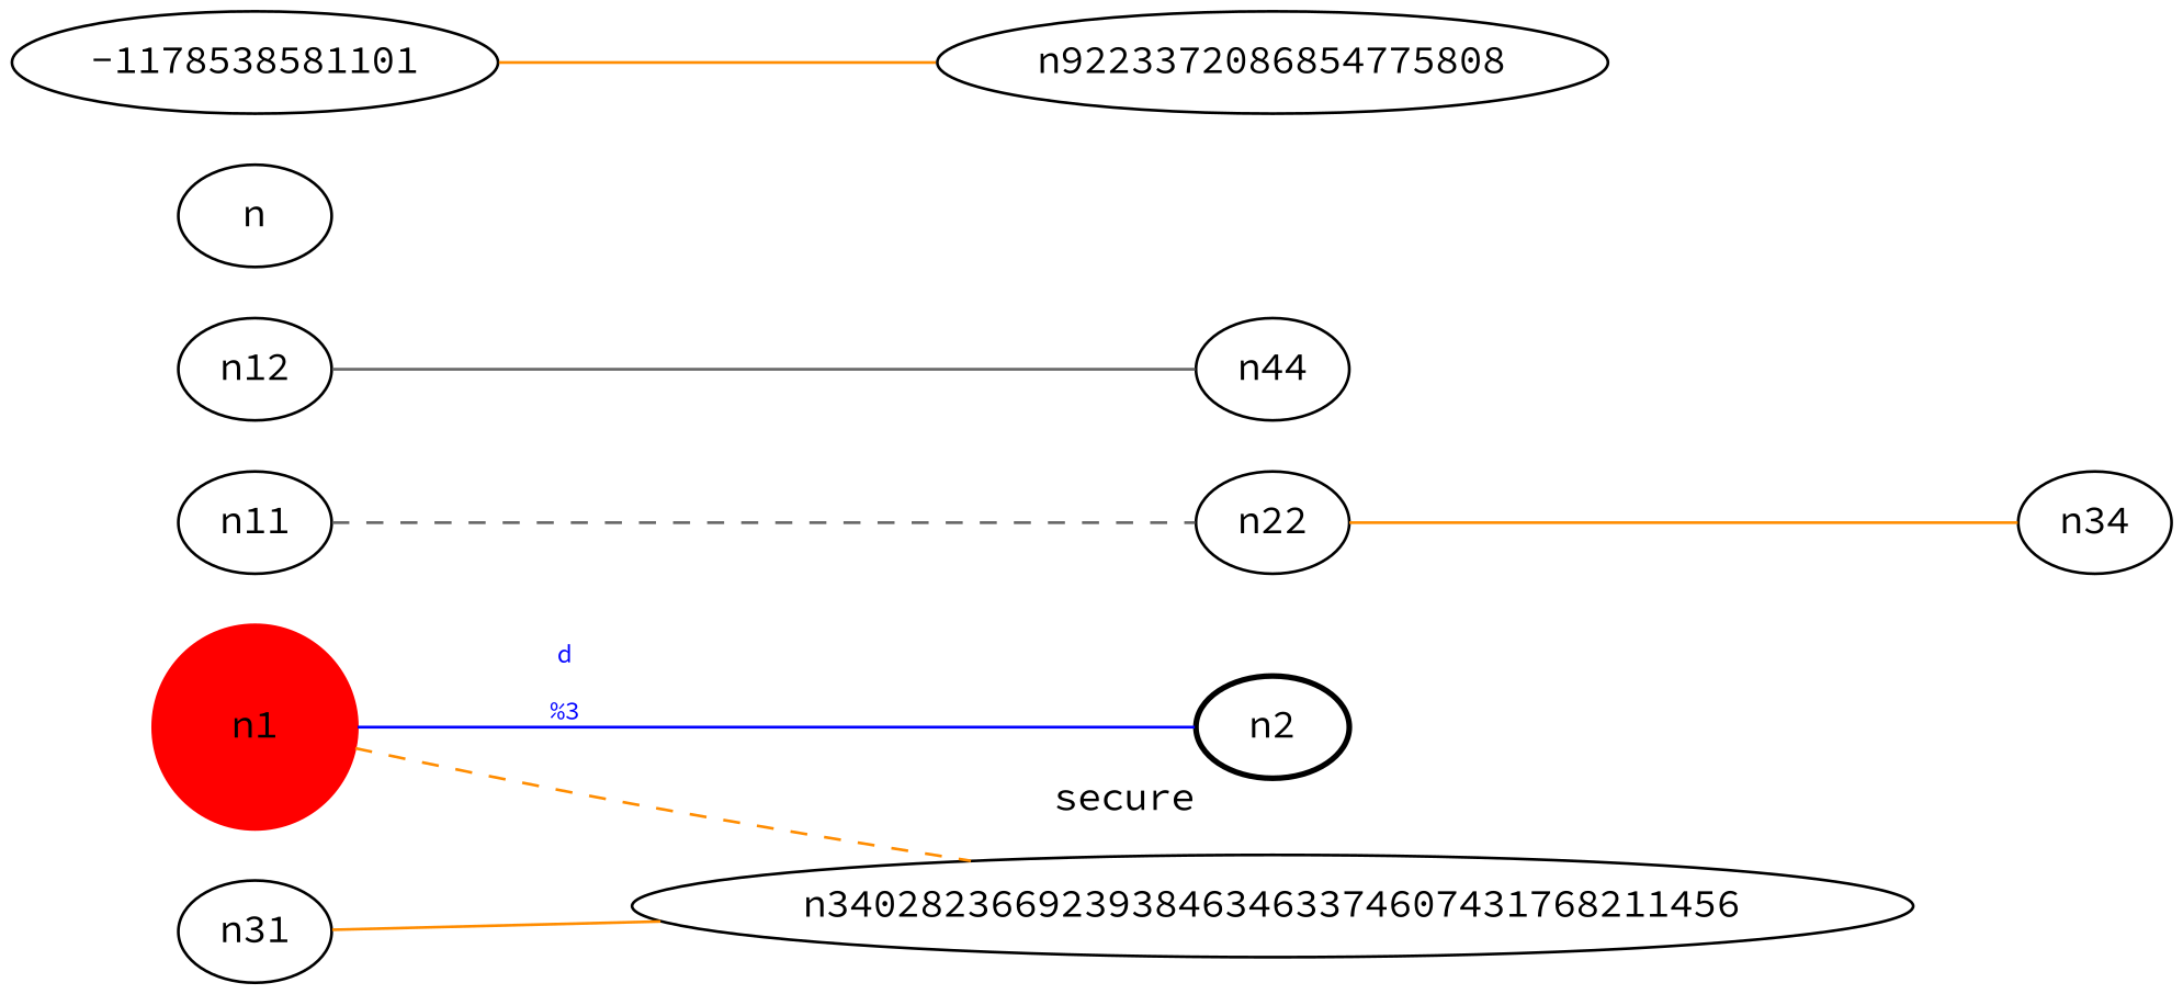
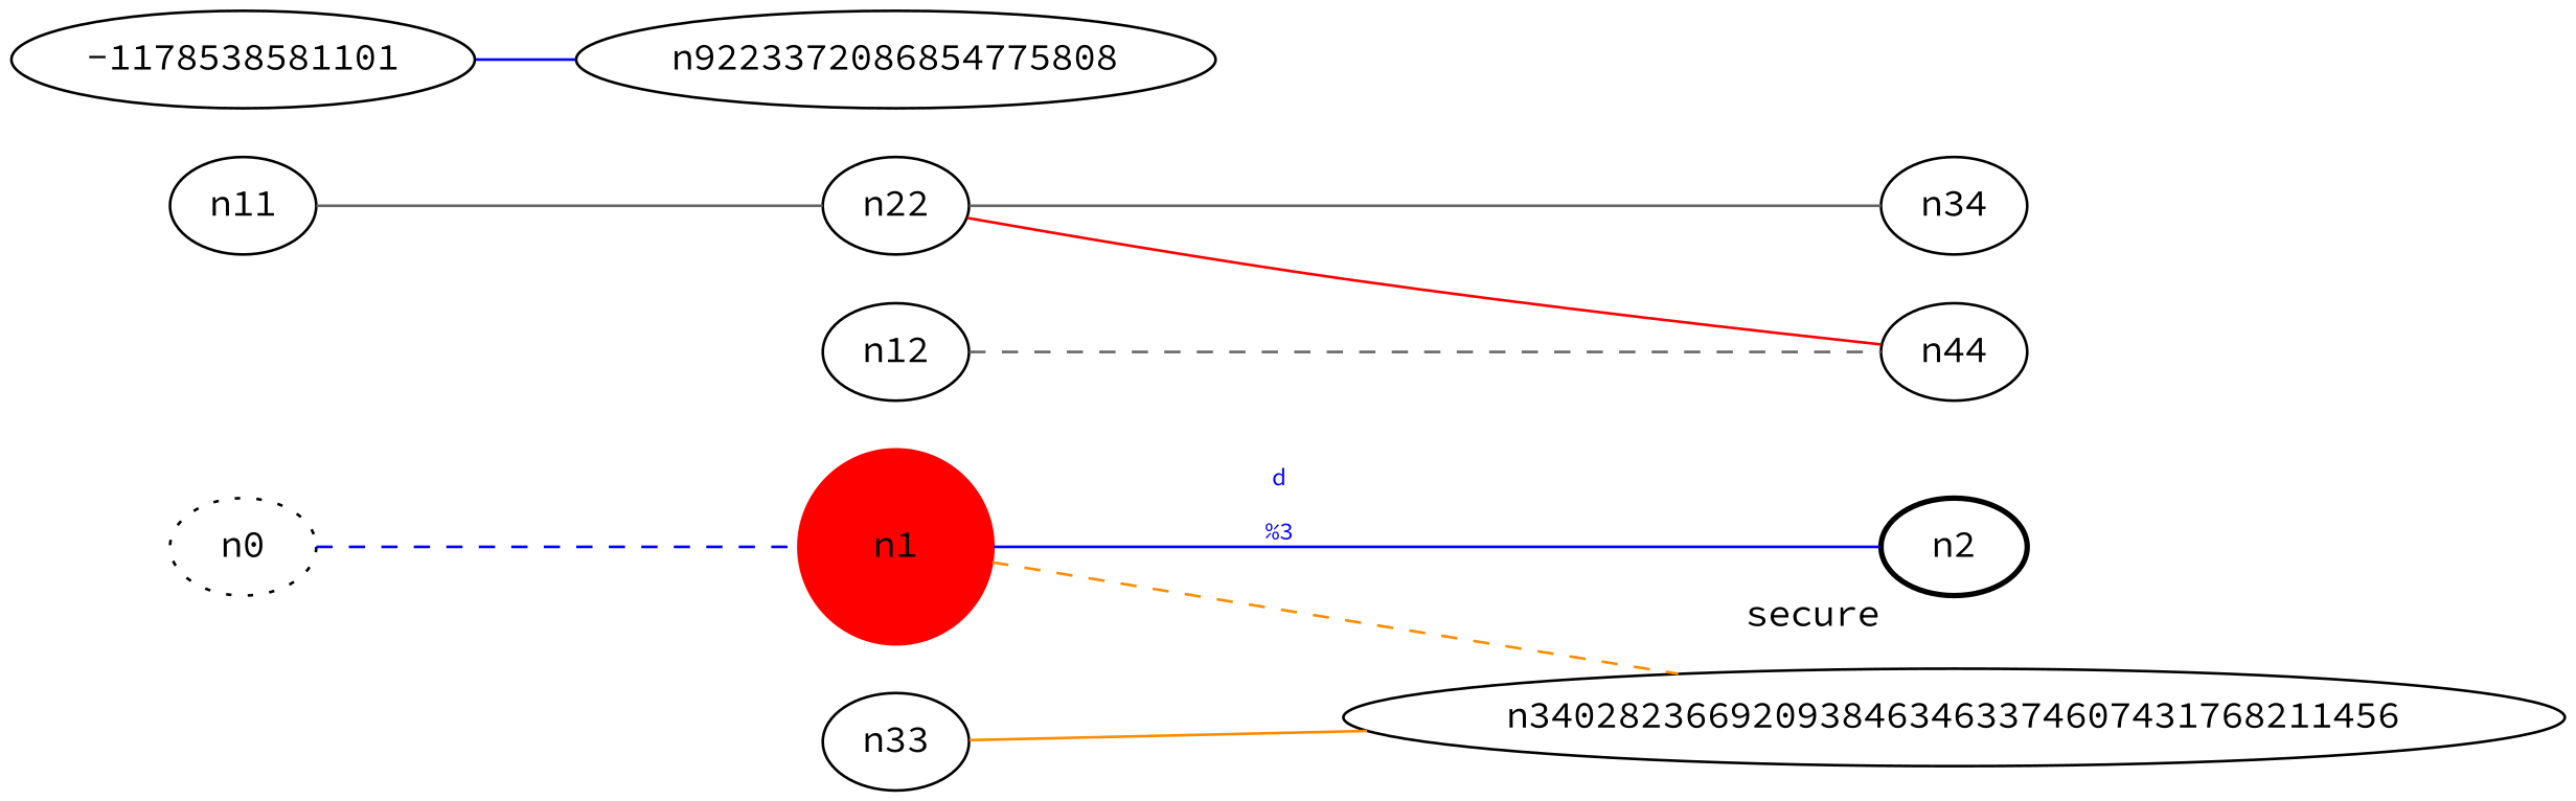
  graph {
    fontcolor=blue
    fontname="Source Code Pro"
    rankdir=LR
    node [fontname="Source Code Pro"]
    edge [color=darkorange fontname="Source Code Pro"]
+   n0 [fillcolor="#123456" style=dotted]
    n1 [color=red height=1 style=filled width=1]
    n2 [style=bold xlabel=secure]
-   n340282366920938463463374607431768211456 [label=n340282366923938463463374607431768211456]
+   n340282366920938463463374607431768211456
    n11
    n22
    n44
    n32 [label=n34]
-   n
    n9223372036854775808 [label=n9223372086854775808]
    -1178538581101
    n10 [label=n12]
-   n33 [label=n31]
+   n33
+   n0 -- n1 [color=blue style=dashed]
    n1 -- n2 [color=blue fontcolor=blue fontsize=9 label="d\n\l\G"]
    n1 -- n340282366920938463463374607431768211456 [style=dashed]
-   n11 -- n22 [color=gray40 style=dashed]
-   n22 -- n32
-   -1178538581101 -- n9223372036854775808
-   n10 -- n44 [color=gray40]
+   n11 -- n22 [color=gray40]
+   n22 -- n44 [color=red]
+   n22 -- n32 [color=gray40]
+   -1178538581101 -- n9223372036854775808 [color=blue]
+   n10 -- n44 [color=gray40 style=dashed]
    n33 -- n340282366920938463463374607431768211456
  }
